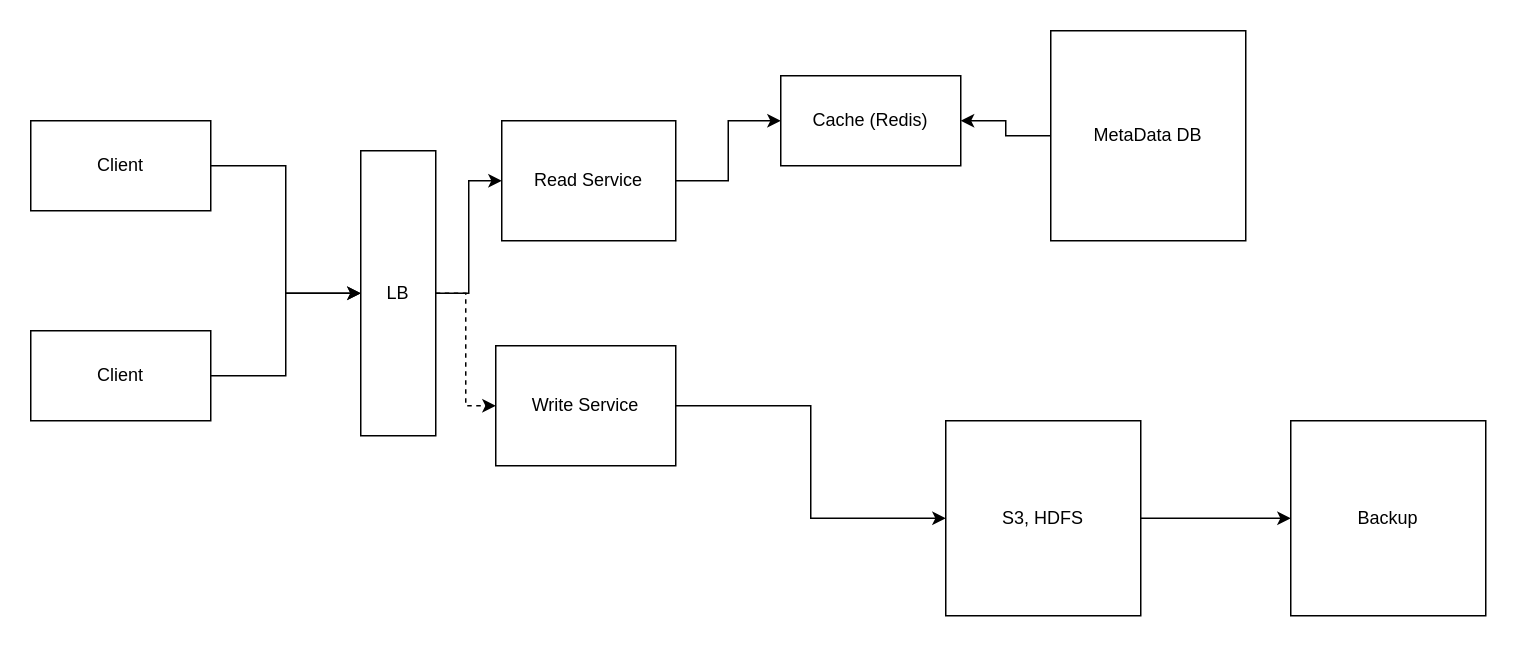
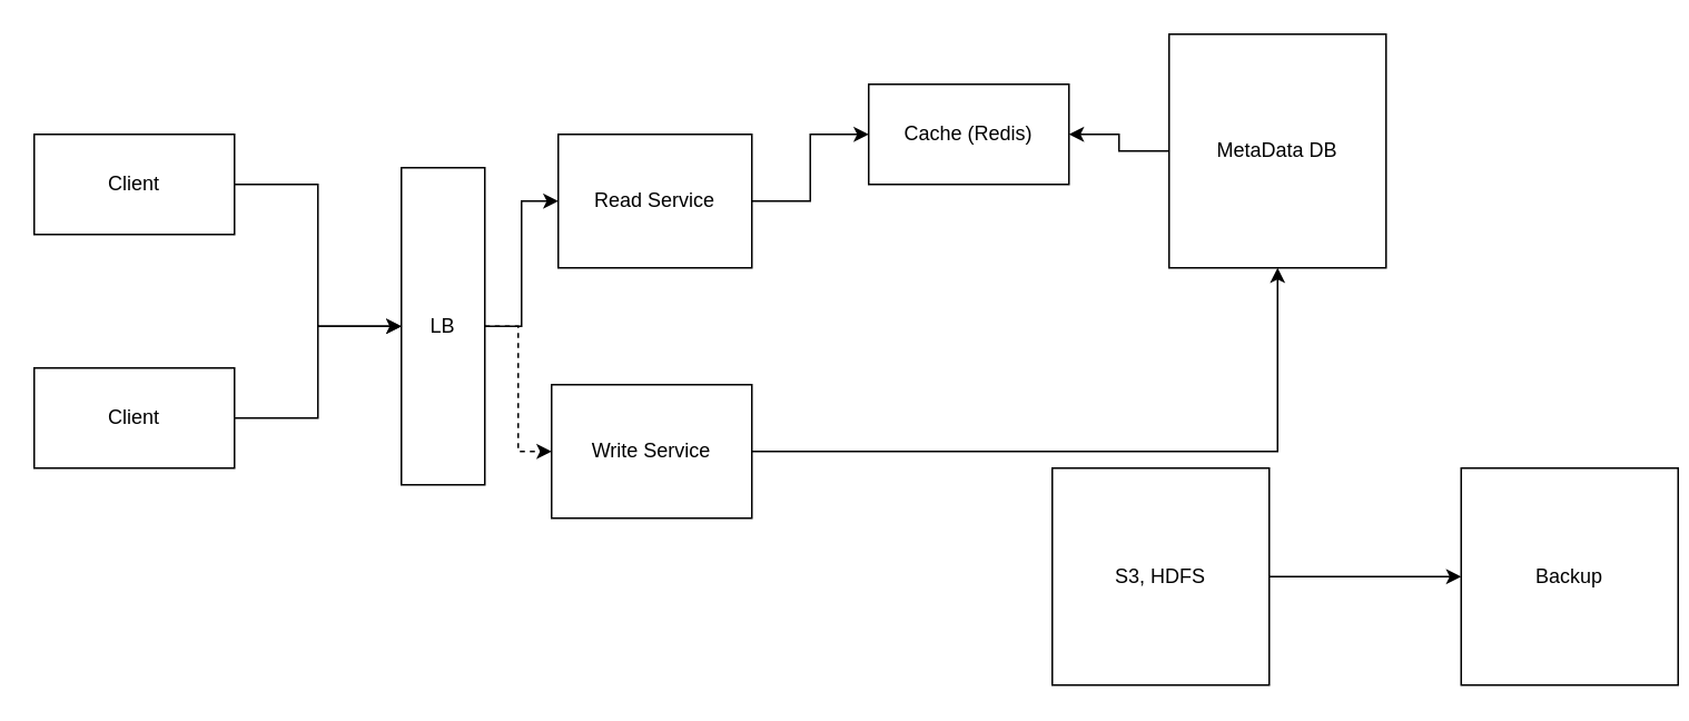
  <mxCell id="0" />
  <mxCell id="1" parent="0" />
  <mxCell id="2" value="" style="edgeStyle=orthogonalEdgeStyle;rounded=0;orthogonalLoop=1;jettySize=auto;html=1;" edge="1" parent="1" source="3" target="8"><mxGeometry relative="1" as="geometry" /></mxCell>
  <mxCell id="3" value="Client" style="rounded=0;whiteSpace=wrap;html=1;" vertex="1" parent="1"><mxGeometry x="20" y="80" width="120" height="60" as="geometry" /></mxCell>
  <mxCell id="4" value="" style="edgeStyle=orthogonalEdgeStyle;rounded=0;orthogonalLoop=1;jettySize=auto;html=1;" edge="1" parent="1" source="5" target="8"><mxGeometry relative="1" as="geometry" /></mxCell>
  <mxCell id="5" value="Client" style="rounded=0;whiteSpace=wrap;html=1;" vertex="1" parent="1"><mxGeometry x="20" y="220" width="120" height="60" as="geometry" /></mxCell>
  <mxCell id="6" value="" style="edgeStyle=orthogonalEdgeStyle;rounded=0;orthogonalLoop=1;jettySize=auto;html=1;" edge="1" parent="1" source="8" target="9"><mxGeometry relative="1" as="geometry" /></mxCell>
  <mxCell id="7" value="" style="edgeStyle=orthogonalEdgeStyle;rounded=0;orthogonalLoop=1;jettySize=auto;html=1;dashed=1;" edge="1" parent="1" source="8" target="11"><mxGeometry relative="1" as="geometry" /></mxCell>
  <mxCell id="8" value="LB" style="rounded=0;whiteSpace=wrap;html=1;" vertex="1" parent="1"><mxGeometry x="240" y="100" width="50" height="190" as="geometry" /></mxCell>
  <mxCell id="9" value="Read Service" style="whiteSpace=wrap;html=1;rounded=0;" vertex="1" parent="1"><mxGeometry x="334" y="80" width="116" height="80" as="geometry" /></mxCell>
- <mxCell id="10" value="" style="edgeStyle=orthogonalEdgeStyle;rounded=0;orthogonalLoop=1;jettySize=auto;html=1;" edge="1" parent="1" source="11" target="13"><mxGeometry relative="1" as="geometry" /></mxCell>
+ <mxCell id="10" value="" style="edgeStyle=orthogonalEdgeStyle;rounded=0;orthogonalLoop=1;jettySize=auto;html=1;" edge="1" parent="1" source="11" target="15"><mxGeometry relative="1" as="geometry" /></mxCell>
  <mxCell id="11" value="Write Service" style="rounded=0;whiteSpace=wrap;html=1;" vertex="1" parent="1"><mxGeometry x="330" y="230" width="120" height="80" as="geometry" /></mxCell>
  <mxCell id="12" value="" style="edgeStyle=orthogonalEdgeStyle;rounded=0;orthogonalLoop=1;jettySize=auto;html=1;" edge="1" parent="1" source="13" target="16"><mxGeometry relative="1" as="geometry" /></mxCell>
  <mxCell id="13" value="S3, HDFS" style="rounded=0;whiteSpace=wrap;html=1;" vertex="1" parent="1"><mxGeometry x="630" y="280" width="130" height="130" as="geometry" /></mxCell>
  <mxCell id="14" value="" style="edgeStyle=orthogonalEdgeStyle;rounded=0;orthogonalLoop=1;jettySize=auto;html=1;" edge="1" parent="1" source="15" target="18"><mxGeometry relative="1" as="geometry" /></mxCell>
  <mxCell id="15" value="MetaData DB" style="whiteSpace=wrap;html=1;rounded=0;" vertex="1" parent="1"><mxGeometry x="700" y="20" width="130" height="140" as="geometry" /></mxCell>
- <mxCell id="16" value="Backup" style="rounded=0;whiteSpace=wrap;html=1;" vertex="1" parent="1"><mxGeometry x="860" y="280" width="130" height="130" as="geometry" /></mxCell>
+ <mxCell id="16" value="Backup" style="rounded=0;whiteSpace=wrap;html=1;" vertex="1" parent="1"><mxGeometry x="875" y="280" width="130" height="130" as="geometry" /></mxCell>
  <mxCell id="17" value="" style="edgeStyle=orthogonalEdgeStyle;rounded=0;orthogonalLoop=1;jettySize=auto;html=1;" edge="1" parent="1" source="9" target="18"><mxGeometry relative="1" as="geometry"><mxPoint x="450" y="120" as="sourcePoint" /><mxPoint x="700" y="100" as="targetPoint" /><Array as="points" /></mxGeometry></mxCell>
  <mxCell id="18" value="Cache (Redis)" style="rounded=0;whiteSpace=wrap;html=1;" vertex="1" parent="1"><mxGeometry x="520" y="50" width="120" height="60" as="geometry" /></mxCell>
